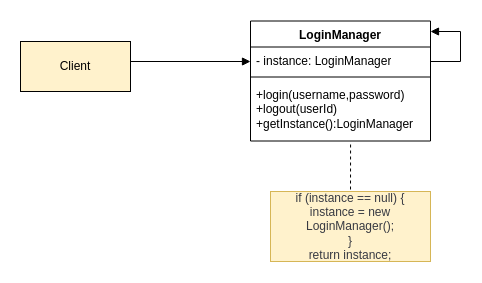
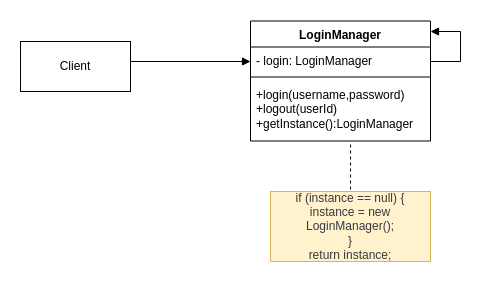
  <mxCell id="0" />
  <mxCell id="1" parent="0" />
- <mxCell id="2" value="Client" style="html=1;whiteSpace=wrap;fillColor=#fff2cc;" vertex="1" parent="1"><mxGeometry x="20" y="41" width="110" height="50" as="geometry" /></mxCell>
+ <mxCell id="2" value="Client" style="html=1;whiteSpace=wrap;" vertex="1" parent="1"><mxGeometry x="20" y="41" width="110" height="50" as="geometry" /></mxCell>
  <mxCell id="3" value="" style="html=1;verticalAlign=bottom;endArrow=block;curved=0;rounded=0;exitX=1;exitY=0.25;exitDx=0;exitDy=0;" edge="1" parent="1"><mxGeometry width="80" relative="1" as="geometry"><mxPoint x="130" y="61" as="sourcePoint" /><mxPoint x="250" y="61" as="targetPoint" /></mxGeometry></mxCell>
  <mxCell id="4" value="LoginManager" style="swimlane;fontStyle=1;align=center;verticalAlign=top;childLayout=stackLayout;horizontal=1;startSize=26;horizontalStack=0;resizeParent=1;resizeParentMax=0;resizeLast=0;collapsible=1;marginBottom=0;whiteSpace=wrap;html=1;" vertex="1" parent="1"><mxGeometry x="250" y="20.5" width="180" height="120" as="geometry" /></mxCell>
- <mxCell id="5" value="- instance: LoginManager" style="text;strokeColor=none;fillColor=none;align=left;verticalAlign=top;spacingLeft=4;spacingRight=4;overflow=hidden;rotatable=0;points=[[0,0.5],[1,0.5]];portConstraint=eastwest;whiteSpace=wrap;html=1;" vertex="1" parent="4"><mxGeometry y="26" width="180" height="26" as="geometry" /></mxCell>
+ <mxCell id="5" value="- login: LoginManager" style="text;strokeColor=none;fillColor=none;align=left;verticalAlign=top;spacingLeft=4;spacingRight=4;overflow=hidden;rotatable=0;points=[[0,0.5],[1,0.5]];portConstraint=eastwest;whiteSpace=wrap;html=1;" vertex="1" parent="4"><mxGeometry y="26" width="180" height="26" as="geometry" /></mxCell>
  <mxCell id="6" value="" style="line;strokeWidth=1;fillColor=none;align=left;verticalAlign=middle;spacingTop=-1;spacingLeft=3;spacingRight=3;rotatable=0;labelPosition=right;points=[];portConstraint=eastwest;strokeColor=inherit;" vertex="1" parent="4"><mxGeometry y="52" width="180" height="8" as="geometry" /></mxCell>
  <mxCell id="7" value="+login(username,password)&lt;div&gt;+logout(userId)&lt;/div&gt;&lt;div&gt;+getInstance():LoginManager&lt;/div&gt;" style="text;strokeColor=none;fillColor=none;align=left;verticalAlign=top;spacingLeft=4;spacingRight=4;overflow=hidden;rotatable=0;points=[[0,0.5],[1,0.5]];portConstraint=eastwest;whiteSpace=wrap;html=1;" vertex="1" parent="4"><mxGeometry y="60" width="180" height="60" as="geometry" /></mxCell>
  <mxCell id="8" value="" style="html=1;align=left;spacingLeft=2;endArrow=block;rounded=0;edgeStyle=orthogonalEdgeStyle;curved=0;rounded=0;exitX=1;exitY=0.558;exitDx=0;exitDy=0;exitPerimeter=0;" edge="1" parent="1" source="5"><mxGeometry relative="1" as="geometry"><mxPoint x="435" y="61" as="sourcePoint" /><Array as="points"><mxPoint x="460" y="61" /><mxPoint x="460" y="31" /></Array><mxPoint x="430" y="31" as="targetPoint" /></mxGeometry></mxCell>
  <mxCell id="9" value="" style="endArrow=none;dashed=1;html=1;rounded=0;entryX=0.556;entryY=1.008;entryDx=0;entryDy=0;entryPerimeter=0;" edge="1" parent="1" target="7"><mxGeometry width="50" height="50" relative="1" as="geometry"><mxPoint x="350" y="201" as="sourcePoint" /><mxPoint x="365" y="181" as="targetPoint" /></mxGeometry></mxCell>
  <mxCell id="10" value="&lt;font style=&quot;color: rgb(56, 58, 66);&quot;&gt;&lt;span style=&quot;&quot; class=&quot;token&quot;&gt;if&lt;/span&gt; &lt;span style=&quot;&quot; class=&quot;token&quot;&gt;(&lt;/span&gt;instance &lt;span style=&quot;&quot; class=&quot;token&quot;&gt;==&lt;/span&gt; &lt;span style=&quot;&quot; class=&quot;token&quot;&gt;null&lt;/span&gt;&lt;span style=&quot;&quot; class=&quot;token&quot;&gt;)&lt;/span&gt; &lt;span style=&quot;&quot; class=&quot;token&quot;&gt;{&lt;/span&gt;&lt;br/&gt;        instance &lt;span style=&quot;&quot; class=&quot;token&quot;&gt;=&lt;/span&gt; &lt;span style=&quot;&quot; class=&quot;token&quot;&gt;new&lt;/span&gt; &lt;span style=&quot;&quot; class=&quot;token&quot;&gt;LoginManager&lt;/span&gt;&lt;span style=&quot;&quot; class=&quot;token&quot;&gt;(&lt;/span&gt;&lt;span style=&quot;&quot; class=&quot;token&quot;&gt;)&lt;/span&gt;&lt;span style=&quot;&quot; class=&quot;token&quot;&gt;;&lt;/span&gt;&lt;br/&gt;    &lt;span style=&quot;&quot; class=&quot;token&quot;&gt;}&lt;/span&gt;&lt;br/&gt;    &lt;span style=&quot;&quot; class=&quot;token&quot;&gt;return&lt;/span&gt; instance&lt;span style=&quot;&quot; class=&quot;token&quot;&gt;;&lt;/span&gt;&lt;/font&gt;" style="rounded=0;whiteSpace=wrap;html=1;align=center;fillColor=#fff2cc;strokeColor=#d6b656;" vertex="1" parent="1"><mxGeometry x="270" y="191" width="160" height="70" as="geometry" /></mxCell>
